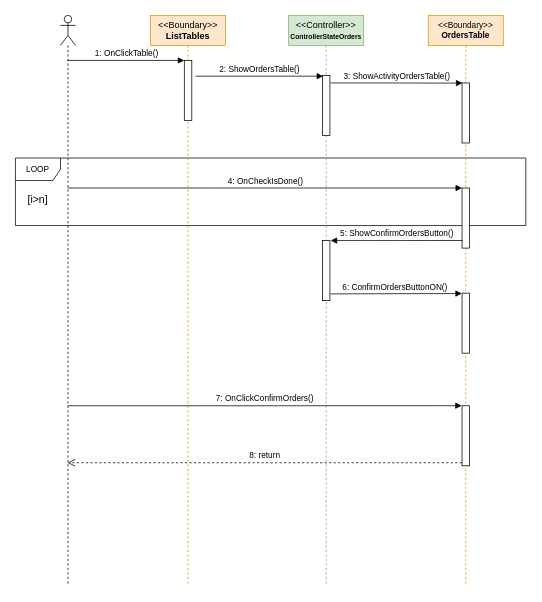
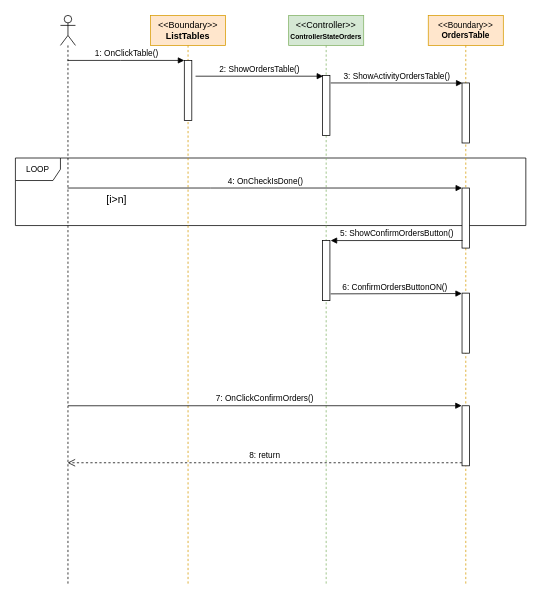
  <mxCell id="0" />
  <mxCell id="1" parent="0" />
  <mxCell id="2" value="LOOP" style="shape=umlFrame;whiteSpace=wrap;html=1;fontSize=11;" parent="1" vertex="1"><mxGeometry y="210" width="680" height="90" as="geometry" x="20" /></mxCell>
  <mxCell id="3" value="" style="shape=umlLifeline;participant=umlActor;perimeter=lifelinePerimeter;whiteSpace=wrap;html=1;container=1;collapsible=0;recursiveResize=0;verticalAlign=top;spacingTop=36;outlineConnect=0;" parent="1" vertex="1"><mxGeometry x="80" y="20" width="20" height="760" as="geometry" /></mxCell>
  <mxCell id="4" value="&amp;lt;&amp;lt;Boundary&amp;gt;&amp;gt;&lt;br&gt;&lt;b&gt;ListTables&lt;/b&gt;" style="shape=umlLifeline;perimeter=lifelinePerimeter;whiteSpace=wrap;html=1;container=1;collapsible=0;recursiveResize=0;outlineConnect=0;fillColor=#ffe6cc;strokeColor=#d79b00;" parent="1" vertex="1"><mxGeometry x="200" y="20" width="100" height="760" as="geometry" /></mxCell>
  <mxCell id="5" value="" style="html=1;points=[];perimeter=orthogonalPerimeter;" parent="4" vertex="1"><mxGeometry x="45" y="60" width="10" height="80" as="geometry" /></mxCell>
  <mxCell id="6" value="1: OnClickTable()" style="html=1;verticalAlign=bottom;endArrow=block;rounded=0;" parent="1" source="3" target="5" edge="1"><mxGeometry width="80" relative="1" as="geometry"><mxPoint x="390" y="130" as="sourcePoint" /><mxPoint x="470" y="130" as="targetPoint" /><Array as="points"><mxPoint x="160" y="80" /></Array></mxGeometry></mxCell>
  <mxCell id="7" value="&amp;lt;&amp;lt;Controller&amp;gt;&amp;gt;&lt;br&gt;&lt;font size=&quot;1&quot; style=&quot;&quot;&gt;&lt;b style=&quot;font-size: 9px;&quot;&gt;ControllerStateOrders&lt;/b&gt;&lt;/font&gt;" style="shape=umlLifeline;perimeter=lifelinePerimeter;whiteSpace=wrap;html=1;container=1;collapsible=0;recursiveResize=0;outlineConnect=0;fillColor=#d5e8d4;strokeColor=#82b366;" parent="1" vertex="1"><mxGeometry x="384" y="20" width="100" height="760" as="geometry" /></mxCell>
  <mxCell id="8" value="" style="html=1;points=[];perimeter=orthogonalPerimeter;fontSize=9;" parent="7" vertex="1"><mxGeometry x="45" y="80" width="10" height="80" as="geometry" /></mxCell>
  <mxCell id="9" value="" style="html=1;points=[];perimeter=orthogonalPerimeter;fontSize=11;" parent="7" vertex="1"><mxGeometry x="45" y="300" width="10" height="80" as="geometry" /></mxCell>
  <mxCell id="10" value="&lt;font style=&quot;font-size: 11px;&quot;&gt;2: ShowOrdersTable()&lt;/font&gt;" style="html=1;verticalAlign=bottom;endArrow=block;rounded=0;fontSize=9;" parent="1" edge="1"><mxGeometry width="80" relative="1" as="geometry"><mxPoint x="260" y="101" as="sourcePoint" /><mxPoint x="430" y="101" as="targetPoint" /><Array as="points" /></mxGeometry></mxCell>
  <mxCell id="11" value="&amp;lt;&amp;lt;Boundary&amp;gt;&amp;gt;&lt;br&gt;&lt;b&gt;OrdersTable&lt;/b&gt;" style="shape=umlLifeline;perimeter=lifelinePerimeter;whiteSpace=wrap;html=1;container=1;collapsible=0;recursiveResize=0;outlineConnect=0;fontSize=11;fillColor=#ffe6cc;strokeColor=#d79b00;" parent="1" vertex="1"><mxGeometry x="570" y="20" width="100" height="760" as="geometry" /></mxCell>
  <mxCell id="12" value="" style="html=1;points=[];perimeter=orthogonalPerimeter;fontSize=11;" parent="11" vertex="1"><mxGeometry x="45" y="90" width="10" height="80" as="geometry" /></mxCell>
  <mxCell id="13" value="" style="html=1;points=[];perimeter=orthogonalPerimeter;fontSize=11;" parent="11" vertex="1"><mxGeometry x="45" y="230" width="10" height="80" as="geometry" /></mxCell>
  <mxCell id="14" value="" style="html=1;points=[];perimeter=orthogonalPerimeter;fontSize=14;" parent="11" vertex="1"><mxGeometry x="45" y="520.08" width="10" height="80" as="geometry" /></mxCell>
  <mxCell id="15" value="" style="html=1;points=[];perimeter=orthogonalPerimeter;fontSize=11;" parent="11" vertex="1"><mxGeometry x="45" y="370" width="10" height="80" as="geometry" /></mxCell>
  <mxCell id="16" value="3: ShowActivityOrdersTable()" style="html=1;verticalAlign=bottom;endArrow=block;rounded=0;fontSize=11;entryX=0.06;entryY=0.003;entryDx=0;entryDy=0;entryPerimeter=0;" parent="1" target="12" edge="1"><mxGeometry width="80" relative="1" as="geometry"><mxPoint x="440" y="110" as="sourcePoint" /><mxPoint x="610" y="110" as="targetPoint" /><Array as="points"><mxPoint x="490" y="110" /></Array></mxGeometry></mxCell>
  <mxCell id="17" value="6: ConfirmOrdersButtonON()&amp;nbsp;" style="html=1;verticalAlign=bottom;endArrow=block;rounded=0;fontSize=11;entryX=-0.02;entryY=0.007;entryDx=0;entryDy=0;entryPerimeter=0;" parent="1" target="15" edge="1"><mxGeometry width="80" relative="1" as="geometry"><mxPoint x="440" y="391" as="sourcePoint" /><mxPoint x="610" y="502" as="targetPoint" /><Array as="points" /></mxGeometry></mxCell>
  <mxCell id="18" value="5: ShowConfirmOrdersButton()" style="html=1;verticalAlign=bottom;endArrow=block;rounded=0;fontSize=11;exitX=0.08;exitY=0.874;exitDx=0;exitDy=0;exitPerimeter=0;" parent="1" source="13" edge="1"><mxGeometry width="80" relative="1" as="geometry"><mxPoint x="610" y="320" as="sourcePoint" /><mxPoint x="440" y="320" as="targetPoint" /></mxGeometry></mxCell>
  <mxCell id="19" value="4: OnCheckIsDone()" style="html=1;verticalAlign=bottom;endArrow=block;rounded=0;fontSize=11;" parent="1" source="3" target="13" edge="1"><mxGeometry width="80" relative="1" as="geometry"><mxPoint x="100" y="250" as="sourcePoint" /><mxPoint x="540" y="280" as="targetPoint" /><Array as="points"><mxPoint x="280" y="250" /></Array></mxGeometry></mxCell>
- <mxCell id="20" value="&lt;font style=&quot;font-size: 14px;&quot;&gt;[i&amp;gt;n]&lt;/font&gt;" style="text;html=1;strokeColor=none;fillColor=none;align=center;verticalAlign=middle;whiteSpace=wrap;rounded=0;fontSize=11;" parent="1" vertex="1"><mxGeometry y="250" width="60" height="30" as="geometry" x="20" /></mxCell>
+ <mxCell id="20" value="&lt;font style=&quot;font-size: 14px;&quot;&gt;[i&amp;gt;n]&lt;/font&gt;" style="text;html=1;strokeColor=none;fillColor=none;align=center;verticalAlign=middle;whiteSpace=wrap;rounded=0;fontSize=11;" parent="1" vertex="1"><mxGeometry x="125" y="250" width="60" height="30" as="geometry" /></mxCell>
  <mxCell id="21" value="&lt;font style=&quot;font-size: 11px;&quot;&gt;7: OnClickConfirmOrders()&lt;/font&gt;" style="html=1;verticalAlign=bottom;endArrow=block;rounded=0;fontSize=14;entryX=-0.042;entryY=-0.001;entryDx=0;entryDy=0;entryPerimeter=0;" parent="1" target="14" edge="1"><mxGeometry width="80" relative="1" as="geometry"><mxPoint x="90" y="540.08" as="sourcePoint" /><mxPoint x="610" y="540.08" as="targetPoint" /></mxGeometry></mxCell>
  <mxCell id="22" value="&lt;font style=&quot;font-size: 11px;&quot;&gt;8: return&lt;/font&gt;" style="html=1;verticalAlign=bottom;endArrow=open;dashed=1;endSize=8;rounded=0;fontSize=14;exitX=-0.014;exitY=0.949;exitDx=0;exitDy=0;exitPerimeter=0;" parent="1" source="14" target="3" edge="1"><mxGeometry relative="1" as="geometry"><mxPoint x="410" y="430" as="sourcePoint" /><mxPoint x="330" y="430" as="targetPoint" /></mxGeometry></mxCell>
